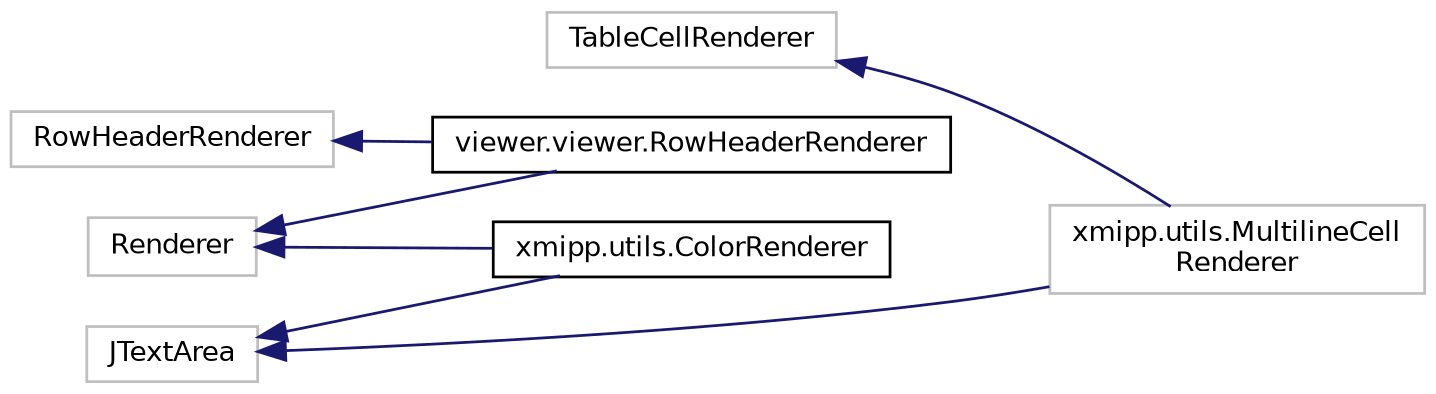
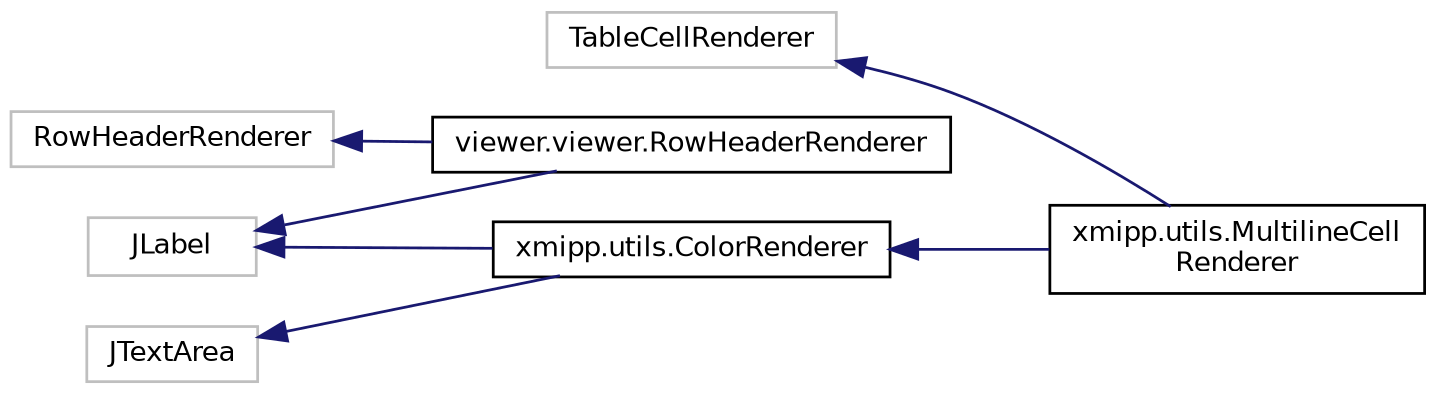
  digraph {
    rankdir=LR
    node [color=grey75 fillcolor=white fontname=Helvetica fontsize=10 shape=record style=filled]
    edge [color=midnightblue dir=back fontname=Helvetica fontsize=10 labelfontname=Helvetica labelfontsize=10 style=solid]
-   n1 [height=0.2 label=Renderer width=0.4]
+   n1 [height=0.2 label=JLabel width=0.4]
    n2 [color=black height=0.2 label="xmipp.utils.ColorRenderer" width=0.4]
    n3 [color=black height=0.2 label="viewer.viewer.RowHeaderRenderer" width=0.4]
    n4 [height=0.2 label=JTextArea width=0.4]
-   n5 [height=0.2 label="xmipp.utils.MultilineCell\lRenderer" width=0.4]
+   n5 [color=black height=0.2 label="xmipp.utils.MultilineCell\lRenderer" width=0.4]
    n6 [height=0.2 label=RowHeaderRenderer width=0.4]
    n7 [height=0.2 label=TableCellRenderer width=0.4]
    n1 -> n2
    n1 -> n3
    n4 -> n2
-   n4 -> n5
+   n2 -> n5
    n6 -> n3
    n7 -> n5
  }
